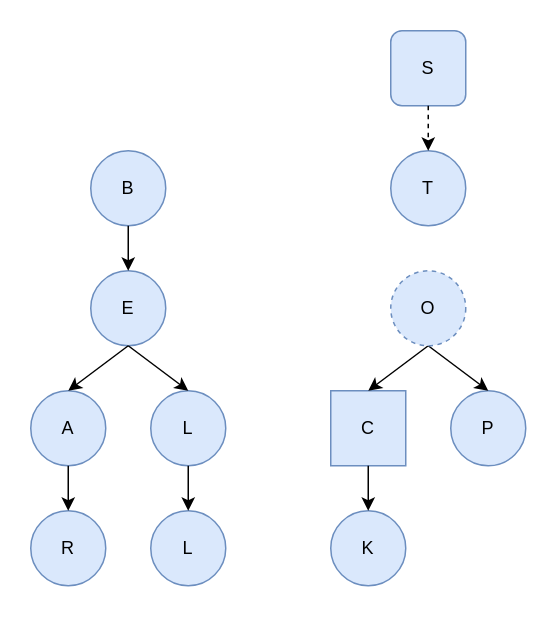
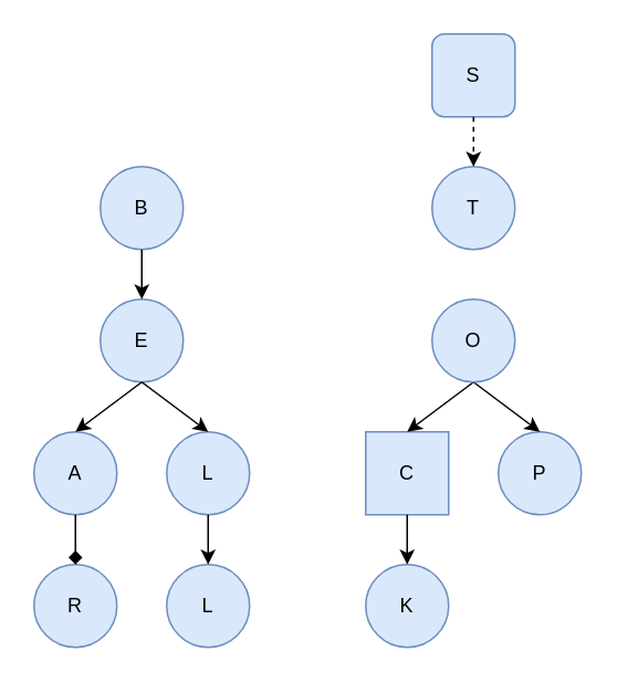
  <mxCell id="0" />
  <mxCell id="1" parent="0" />
  <mxCell id="2" value="E" style="ellipse;whiteSpace=wrap;html=1;aspect=fixed;fillColor=#dae8fc;strokeColor=#6c8ebf;" vertex="1" parent="1"><mxGeometry x="60" y="180" width="50" height="50" as="geometry" /></mxCell>
  <mxCell id="3" value="A" style="ellipse;whiteSpace=wrap;html=1;aspect=fixed;fillColor=#dae8fc;strokeColor=#6c8ebf;" vertex="1" parent="1"><mxGeometry x="20" y="260" width="50" height="50" as="geometry" /></mxCell>
  <mxCell id="4" value="B" style="ellipse;whiteSpace=wrap;html=1;aspect=fixed;fillColor=#dae8fc;strokeColor=#6c8ebf;" vertex="1" parent="1"><mxGeometry x="60" y="100" width="50" height="50" as="geometry" /></mxCell>
  <mxCell id="5" value="R" style="ellipse;whiteSpace=wrap;html=1;aspect=fixed;fillColor=#dae8fc;strokeColor=#6c8ebf;" vertex="1" parent="1"><mxGeometry x="20" y="340" width="50" height="50" as="geometry" /></mxCell>
  <mxCell id="6" value="" style="endArrow=classic;html=1;exitX=0.5;exitY=1;exitDx=0;exitDy=0;entryX=0.5;entryY=0;entryDx=0;entryDy=0;" edge="1" parent="1" source="4" target="2"><mxGeometry width="50" height="50" relative="1" as="geometry"><mxPoint x="130" y="340" as="sourcePoint" /><mxPoint x="180" y="290" as="targetPoint" /></mxGeometry></mxCell>
  <mxCell id="7" value="L" style="ellipse;whiteSpace=wrap;html=1;aspect=fixed;fillColor=#dae8fc;strokeColor=#6c8ebf;" vertex="1" parent="1"><mxGeometry x="100" y="340" width="50" height="50" as="geometry" /></mxCell>
  <mxCell id="8" value="L" style="ellipse;whiteSpace=wrap;html=1;aspect=fixed;fillColor=#dae8fc;strokeColor=#6c8ebf;" vertex="1" parent="1"><mxGeometry x="100" y="260" width="50" height="50" as="geometry" /></mxCell>
  <mxCell id="9" value="" style="endArrow=classic;html=1;exitX=0.5;exitY=1;exitDx=0;exitDy=0;entryX=0.5;entryY=0;entryDx=0;entryDy=0;" edge="1" parent="1" source="2" target="3"><mxGeometry width="50" height="50" relative="1" as="geometry"><mxPoint x="130" y="340" as="sourcePoint" /><mxPoint x="180" y="290" as="targetPoint" /></mxGeometry></mxCell>
- <mxCell id="10" value="" style="endArrow=classic;html=1;exitX=0.5;exitY=1;exitDx=0;exitDy=0;entryX=0.5;entryY=0;entryDx=0;entryDy=0;" edge="1" parent="1" source="3" target="5"><mxGeometry width="50" height="50" relative="1" as="geometry"><mxPoint x="130" y="340" as="sourcePoint" /><mxPoint x="180" y="290" as="targetPoint" /></mxGeometry></mxCell>
+ <mxCell id="10" value="" style="endArrow=diamond;html=1;exitX=0.5;exitY=1;exitDx=0;exitDy=0;entryX=0.5;entryY=0;entryDx=0;entryDy=0;" edge="1" parent="1" source="3" target="5"><mxGeometry width="50" height="50" relative="1" as="geometry"><mxPoint x="130" y="340" as="sourcePoint" /><mxPoint x="180" y="290" as="targetPoint" /></mxGeometry></mxCell>
  <mxCell id="11" value="" style="endArrow=classic;html=1;exitX=0.5;exitY=1;exitDx=0;exitDy=0;entryX=0.5;entryY=0;entryDx=0;entryDy=0;" edge="1" parent="1" source="2" target="8"><mxGeometry width="50" height="50" relative="1" as="geometry"><mxPoint x="130" y="340" as="sourcePoint" /><mxPoint x="180" y="290" as="targetPoint" /></mxGeometry></mxCell>
  <mxCell id="12" value="" style="endArrow=classic;html=1;exitX=0.5;exitY=1;exitDx=0;exitDy=0;entryX=0.5;entryY=0;entryDx=0;entryDy=0;" edge="1" parent="1" source="8" target="7"><mxGeometry width="50" height="50" relative="1" as="geometry"><mxPoint x="130" y="340" as="sourcePoint" /><mxPoint x="180" y="290" as="targetPoint" /></mxGeometry></mxCell>
  <mxCell id="13" value="T" style="ellipse;whiteSpace=wrap;html=1;aspect=fixed;fillColor=#dae8fc;strokeColor=#6c8ebf;" vertex="1" parent="1"><mxGeometry x="260" y="100" width="50" height="50" as="geometry" /></mxCell>
  <mxCell id="14" value="C" style="whiteSpace=wrap;html=1;aspect=fixed;fillColor=#dae8fc;strokeColor=#6c8ebf;rounded=0;" vertex="1" parent="1"><mxGeometry x="220" y="260" width="50" height="50" as="geometry" /></mxCell>
  <mxCell id="15" value="S" style="whiteSpace=wrap;html=1;aspect=fixed;fillColor=#dae8fc;strokeColor=#6c8ebf;rounded=1;" vertex="1" parent="1"><mxGeometry x="260" y="20" width="50" height="50" as="geometry" /></mxCell>
  <mxCell id="16" value="K" style="ellipse;whiteSpace=wrap;html=1;aspect=fixed;fillColor=#dae8fc;strokeColor=#6c8ebf;" vertex="1" parent="1"><mxGeometry x="220" y="340" width="50" height="50" as="geometry" /></mxCell>
  <mxCell id="17" value="" style="endArrow=classic;html=1;exitX=0.5;exitY=1;exitDx=0;exitDy=0;entryX=0.5;entryY=0;entryDx=0;entryDy=0;dashed=1;" edge="1" parent="1" source="15" target="13"><mxGeometry width="50" height="50" relative="1" as="geometry"><mxPoint x="330" y="240" as="sourcePoint" /><mxPoint x="380" y="190" as="targetPoint" /></mxGeometry></mxCell>
  <mxCell id="18" value="P" style="ellipse;whiteSpace=wrap;html=1;aspect=fixed;fillColor=#dae8fc;strokeColor=#6c8ebf;" vertex="1" parent="1"><mxGeometry x="300" y="260" width="50" height="50" as="geometry" /></mxCell>
  <mxCell id="19" value="" style="endArrow=classic;html=1;exitX=0.5;exitY=1;exitDx=0;exitDy=0;entryX=0.5;entryY=0;entryDx=0;entryDy=0;" edge="1" parent="1" source="22" target="14"><mxGeometry width="50" height="50" relative="1" as="geometry"><mxPoint x="330" y="340" as="sourcePoint" /><mxPoint x="380" y="290" as="targetPoint" /></mxGeometry></mxCell>
  <mxCell id="20" value="" style="endArrow=classic;html=1;exitX=0.5;exitY=1;exitDx=0;exitDy=0;entryX=0.5;entryY=0;entryDx=0;entryDy=0;" edge="1" parent="1" source="14" target="16"><mxGeometry width="50" height="50" relative="1" as="geometry"><mxPoint x="330" y="340" as="sourcePoint" /><mxPoint x="380" y="290" as="targetPoint" /></mxGeometry></mxCell>
  <mxCell id="21" value="" style="endArrow=classic;html=1;exitX=0.5;exitY=1;exitDx=0;exitDy=0;entryX=0.5;entryY=0;entryDx=0;entryDy=0;" edge="1" parent="1" source="22" target="18"><mxGeometry width="50" height="50" relative="1" as="geometry"><mxPoint x="330" y="340" as="sourcePoint" /><mxPoint x="380" y="290" as="targetPoint" /></mxGeometry></mxCell>
- <mxCell id="22" value="O" style="ellipse;whiteSpace=wrap;html=1;aspect=fixed;fillColor=#dae8fc;strokeColor=#6c8ebf;dashed=1;" vertex="1" parent="1"><mxGeometry x="260" y="180" width="50" height="50" as="geometry" /></mxCell>
+ <mxCell id="22" value="O" style="ellipse;whiteSpace=wrap;html=1;aspect=fixed;fillColor=#dae8fc;strokeColor=#6c8ebf;" vertex="1" parent="1"><mxGeometry x="260" y="180" width="50" height="50" as="geometry" /></mxCell>
